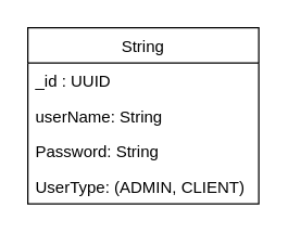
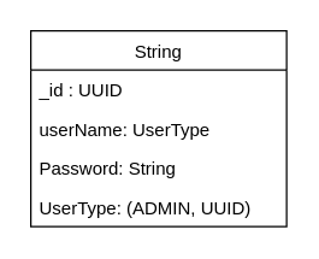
  <mxCell id="0" />
  <mxCell id="1" parent="0" />
  <mxCell id="2" value="String" style="swimlane;fontStyle=0;childLayout=stackLayout;horizontal=1;startSize=26;fillColor=none;horizontalStack=0;resizeParent=1;resizeParentMax=0;resizeLast=0;collapsible=1;marginBottom=0;" vertex="1" parent="1"><mxGeometry x="20" y="20" width="170" height="130" as="geometry" /></mxCell>
  <mxCell id="3" value="_id : UUID" style="text;strokeColor=none;fillColor=none;align=left;verticalAlign=top;spacingLeft=4;spacingRight=4;overflow=hidden;rotatable=0;points=[[0,0.5],[1,0.5]];portConstraint=eastwest;" vertex="1" parent="2"><mxGeometry y="26" width="170" height="26" as="geometry" /></mxCell>
- <mxCell id="4" value="userName: String" style="text;strokeColor=none;fillColor=none;align=left;verticalAlign=top;spacingLeft=4;spacingRight=4;overflow=hidden;rotatable=0;points=[[0,0.5],[1,0.5]];portConstraint=eastwest;" vertex="1" parent="2"><mxGeometry y="52" width="170" height="26" as="geometry" /></mxCell>
+ <mxCell id="4" value="userName: UserType" style="text;strokeColor=none;fillColor=none;align=left;verticalAlign=top;spacingLeft=4;spacingRight=4;overflow=hidden;rotatable=0;points=[[0,0.5],[1,0.5]];portConstraint=eastwest;" vertex="1" parent="2"><mxGeometry y="52" width="170" height="26" as="geometry" /></mxCell>
  <mxCell id="5" value="Password: String" style="text;strokeColor=none;fillColor=none;align=left;verticalAlign=top;spacingLeft=4;spacingRight=4;overflow=hidden;rotatable=0;points=[[0,0.5],[1,0.5]];portConstraint=eastwest;" vertex="1" parent="2"><mxGeometry y="78" width="170" height="26" as="geometry" /></mxCell>
- <mxCell id="6" value="UserType: (ADMIN, CLIENT)" style="text;strokeColor=none;fillColor=none;align=left;verticalAlign=top;spacingLeft=4;spacingRight=4;overflow=hidden;rotatable=0;points=[[0,0.5],[1,0.5]];portConstraint=eastwest;" vertex="1" parent="2"><mxGeometry y="104" width="170" height="26" as="geometry" /></mxCell>
+ <mxCell id="6" value="UserType: (ADMIN, UUID)" style="text;strokeColor=none;fillColor=none;align=left;verticalAlign=top;spacingLeft=4;spacingRight=4;overflow=hidden;rotatable=0;points=[[0,0.5],[1,0.5]];portConstraint=eastwest;" vertex="1" parent="2"><mxGeometry y="104" width="170" height="26" as="geometry" /></mxCell>
